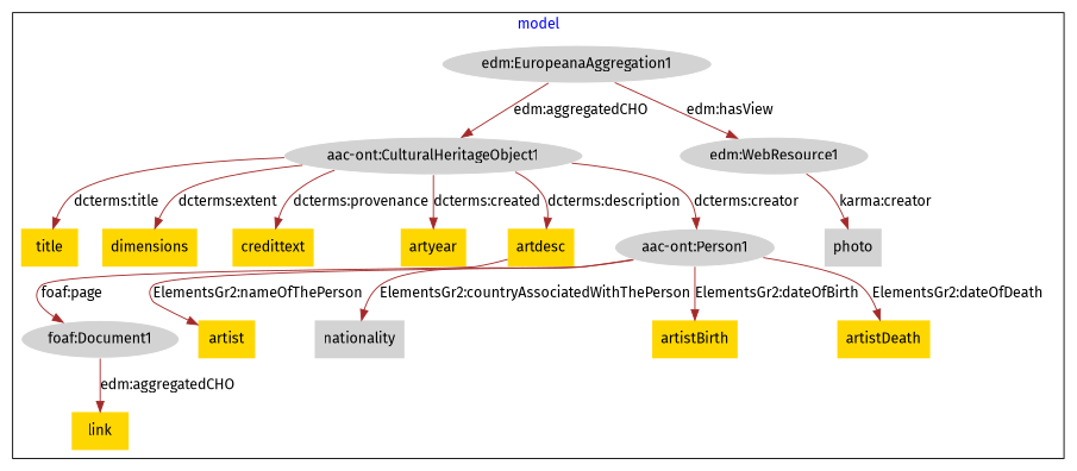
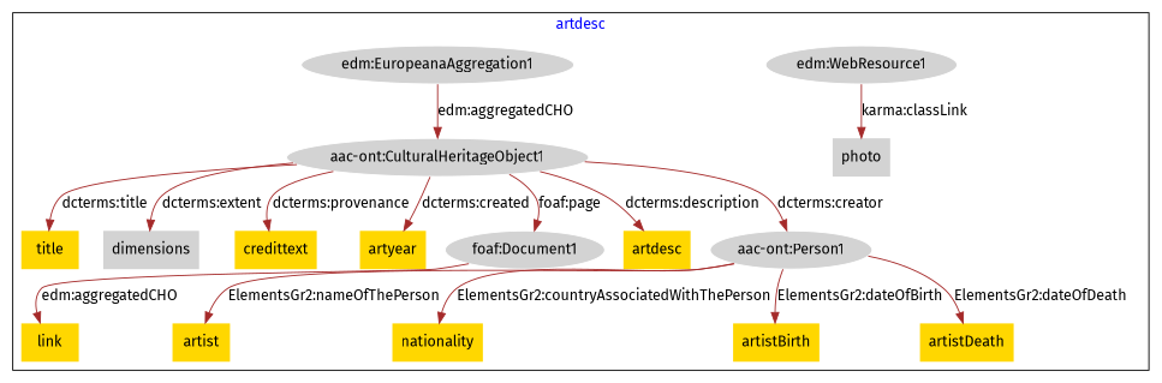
  digraph {
    fontcolor=blue
    fontname="Fira Sans"
    remincross=true
    node [fillcolor=gold fontname="Fira Sans" style=filled shape=plaintext]
    edge [color=brown fontcolor=black fontname="Fira Sans"]
    n1 [color=white fillcolor=lightgray label="aac-ont:CulturalHeritageObject1" shape=""]
    n2 [label=title]
    n3 [color=white fillcolor=lightgray label="edm:WebResource1" shape=""]
    n4 [fillcolor=lightgray label=photo]
-   n5 [label=dimensions]
+   n5 [fillcolor=lightgray label=dimensions]
    n6 [label=credittext]
    n7 [label=artyear]
    n8 [color=white fillcolor=lightgray label="foaf:Document1" shape=""]
    n9 [label=link]
    n10 [label=artdesc]
    n11 [color=white fillcolor=lightgray label="aac-ont:Person1" shape=""]
    n12 [label=artist]
-   n13 [fillcolor=lightgray label=nationality]
+   n13 [label=nationality]
    n14 [label=artistBirth]
    n15 [label=artistDeath]
    n16 [color=white fillcolor=lightgray label="edm:EuropeanaAggregation1" shape=""]
    subgraph cluster_1 {
-     label=model
+     label=artdesc
      n1
      n2
      n3
      n4
      n5
      n6
      n7
      n8
      n9
      n10
      n11
      n12
      n13
      n14
      n15
      n16
    }
    n1 -> n2 [label="dcterms:title"]
    n1 -> n5 [label="dcterms:extent"]
    n1 -> n6 [label="dcterms:provenance"]
    n1 -> n7 [label="dcterms:created"]
-   n10 -> n8 [label="foaf:page"]
+   n1 -> n8 [label="foaf:page"]
    n1 -> n10 [label="dcterms:description"]
    n1 -> n11 [label="dcterms:creator"]
-   n3 -> n4 [label="karma:creator"]
+   n3 -> n4 [label="karma:classLink"]
    n8 -> n9 [label="edm:aggregatedCHO"]
    n11 -> n12 [label="ElementsGr2:nameOfThePerson"]
    n11 -> n13 [label="ElementsGr2:countryAssociatedWithThePerson"]
    n11 -> n14 [label="ElementsGr2:dateOfBirth"]
    n11 -> n15 [label="ElementsGr2:dateOfDeath"]
    n16 -> n1 [label="edm:aggregatedCHO"]
-   n16 -> n3 [label="edm:hasView"]
  }
